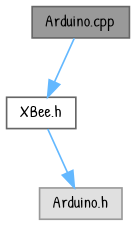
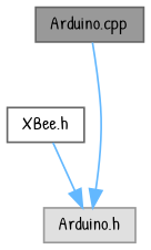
  digraph {
    fontname="Patrick Hand"
    node [fontname="Patrick Hand" fontsize=10 shape=box style=filled]
    edge [color=steelblue1 fontname="Patrick Hand" fontsize=10 labelfontname=Helvetica labelfontsize=10 style=solid]
    n1 [color=gray40 fillcolor=grey60 fontcolor=black height=0.2 label="Arduino.cpp" width=0.4]
    n2 [color=grey40 fillcolor=white height=0.2 label="XBee.h" width=0.4]
    n3 [color=grey60 fillcolor="#E0E0E0" height=0.2 label="Arduino.h" width=0.4]
-   n1 -> n2
+   n1 -> n3
    n2 -> n3
  }
